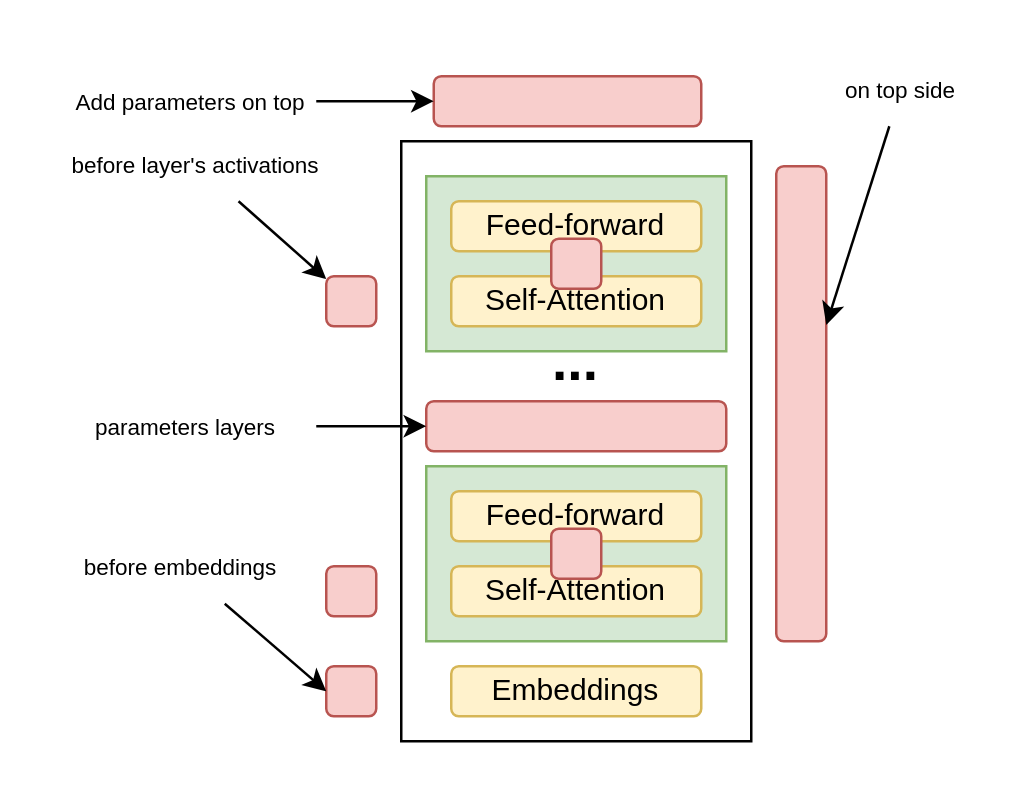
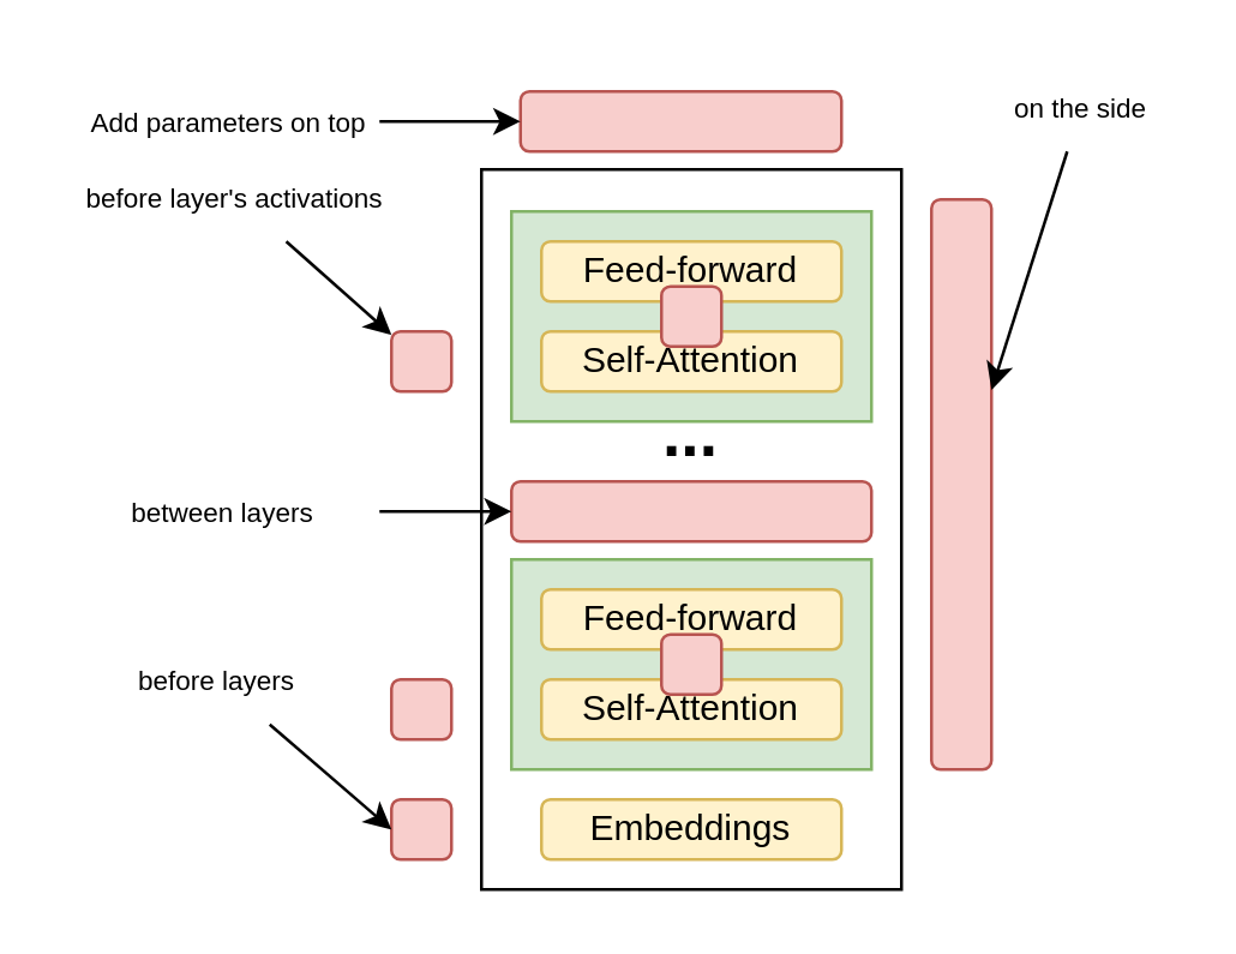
  <mxCell id="0" />
  <mxCell id="1" parent="0" />
  <mxCell id="2" value="" style="rounded=0;whiteSpace=wrap;html=1;" parent="1" vertex="1"><mxGeometry x="160" y="56" width="140" height="240" as="geometry" /></mxCell>
  <mxCell id="3" value="" style="rounded=0;whiteSpace=wrap;html=1;fillColor=#d5e8d4;strokeColor=#82b366;" parent="1" vertex="1"><mxGeometry x="170" y="186" width="120" height="70" as="geometry" /></mxCell>
  <mxCell id="4" value="Self-Attention" style="rounded=1;whiteSpace=wrap;html=1;fillColor=#fff2cc;strokeColor=#d6b656;" parent="1" vertex="1"><mxGeometry x="180" y="226" width="100" height="20" as="geometry" /></mxCell>
  <mxCell id="5" value="Feed-forward" style="rounded=1;whiteSpace=wrap;html=1;fillColor=#fff2cc;strokeColor=#d6b656;" parent="1" vertex="1"><mxGeometry x="180" y="196" width="100" height="20" as="geometry" /></mxCell>
  <mxCell id="6" value="Embeddings" style="rounded=1;whiteSpace=wrap;html=1;fillColor=#fff2cc;strokeColor=#d6b656;" parent="1" vertex="1"><mxGeometry x="180" y="266" width="100" height="20" as="geometry" /></mxCell>
  <mxCell id="7" value="" style="rounded=0;whiteSpace=wrap;html=1;fillColor=#d5e8d4;strokeColor=#82b366;" parent="1" vertex="1"><mxGeometry x="170" y="70" width="120" height="70" as="geometry" /></mxCell>
  <mxCell id="8" value="Self-Attention" style="rounded=1;whiteSpace=wrap;html=1;fillColor=#fff2cc;strokeColor=#d6b656;" parent="1" vertex="1"><mxGeometry x="180" y="110" width="100" height="20" as="geometry" /></mxCell>
  <mxCell id="9" value="Feed-forward" style="rounded=1;whiteSpace=wrap;html=1;fillColor=#fff2cc;strokeColor=#d6b656;" parent="1" vertex="1"><mxGeometry x="180" y="80" width="100" height="20" as="geometry" /></mxCell>
  <mxCell id="10" value="&lt;b&gt;&lt;font style=&quot;font-size: 22px;&quot;&gt;...&lt;/font&gt;&lt;/b&gt;" style="text;html=1;strokeColor=none;fillColor=none;align=center;verticalAlign=middle;whiteSpace=wrap;rounded=0;" parent="1" vertex="1"><mxGeometry x="200" y="130" width="60" height="30" as="geometry" /></mxCell>
  <mxCell id="11" value="" style="rounded=1;whiteSpace=wrap;html=1;fontSize=22;fillColor=#f8cecc;strokeColor=#b85450;" parent="1" vertex="1"><mxGeometry x="220" y="95" width="20" height="20" as="geometry" /></mxCell>
  <mxCell id="12" value="" style="rounded=1;whiteSpace=wrap;html=1;fontSize=22;fillColor=#f8cecc;strokeColor=#b85450;" parent="1" vertex="1"><mxGeometry x="173" y="30" width="107" height="20" as="geometry" /></mxCell>
  <mxCell id="13" value="" style="rounded=1;whiteSpace=wrap;html=1;fontSize=22;fillColor=#f8cecc;strokeColor=#b85450;" parent="1" vertex="1"><mxGeometry x="310" y="66" width="20" height="190" as="geometry" /></mxCell>
  <mxCell id="14" value="" style="rounded=1;whiteSpace=wrap;html=1;fontSize=22;fillColor=#f8cecc;strokeColor=#b85450;" parent="1" vertex="1"><mxGeometry x="130" y="266" width="20" height="20" as="geometry" /></mxCell>
  <mxCell id="15" value="" style="rounded=1;whiteSpace=wrap;html=1;fontSize=22;fillColor=#f8cecc;strokeColor=#b85450;" parent="1" vertex="1"><mxGeometry x="170" y="160" width="120" height="20" as="geometry" /></mxCell>
  <mxCell id="16" value="" style="rounded=1;whiteSpace=wrap;html=1;fontSize=22;fillColor=#f8cecc;strokeColor=#b85450;" parent="1" vertex="1"><mxGeometry x="130" y="226" width="20" height="20" as="geometry" /></mxCell>
  <mxCell id="17" value="" style="rounded=1;whiteSpace=wrap;html=1;fontSize=22;fillColor=#f8cecc;strokeColor=#b85450;" parent="1" vertex="1"><mxGeometry x="130" y="110" width="20" height="20" as="geometry" /></mxCell>
  <mxCell id="18" value="" style="rounded=1;whiteSpace=wrap;html=1;fontSize=22;fillColor=#f8cecc;strokeColor=#b85450;" parent="1" vertex="1"><mxGeometry x="220" y="211" width="20" height="20" as="geometry" /></mxCell>
  <mxCell id="19" value="" style="edgeStyle=orthogonalEdgeStyle;rounded=0;orthogonalLoop=1;jettySize=auto;html=1;fontSize=9;" edge="1" parent="1" source="20" target="12"><mxGeometry relative="1" as="geometry" /></mxCell>
  <mxCell id="20" value="&lt;font style=&quot;font-size: 9px;&quot;&gt;Add parameters on top&lt;/font&gt;" style="text;html=1;strokeColor=none;fillColor=none;align=center;verticalAlign=middle;whiteSpace=wrap;rounded=0;" vertex="1" parent="1"><mxGeometry x="26" y="25" width="100" height="30" as="geometry" /></mxCell>
  <mxCell id="21" value="&lt;font style=&quot;font-size: 9px;&quot;&gt;before layer's activations&lt;/font&gt;" style="text;html=1;strokeColor=none;fillColor=none;align=center;verticalAlign=middle;whiteSpace=wrap;rounded=0;" vertex="1" parent="1"><mxGeometry x="26" y="50" width="104" height="30" as="geometry" /></mxCell>
  <mxCell id="22" value="" style="endArrow=classic;html=1;rounded=0;fontSize=9;" edge="1" parent="1" source="21" target="17"><mxGeometry width="50" height="50" relative="1" as="geometry"><mxPoint x="220" y="166" as="sourcePoint" /><mxPoint x="270" y="116" as="targetPoint" /></mxGeometry></mxCell>
- <mxCell id="23" value="&lt;font style=&quot;font-size: 9px;&quot;&gt;before embeddings&lt;/font&gt;" style="text;html=1;strokeColor=none;fillColor=none;align=center;verticalAlign=middle;whiteSpace=wrap;rounded=0;" vertex="1" parent="1"><mxGeometry x="20" y="211" width="104" height="30" as="geometry" /></mxCell>
+ <mxCell id="23" value="&lt;font style=&quot;font-size: 9px;&quot;&gt;before layers&lt;/font&gt;" style="text;html=1;strokeColor=none;fillColor=none;align=center;verticalAlign=middle;whiteSpace=wrap;rounded=0;" vertex="1" parent="1"><mxGeometry x="20" y="211" width="104" height="30" as="geometry" /></mxCell>
  <mxCell id="24" value="" style="endArrow=classic;html=1;rounded=0;fontSize=9;entryX=0;entryY=0.5;entryDx=0;entryDy=0;" edge="1" parent="1" source="23" target="14"><mxGeometry width="50" height="50" relative="1" as="geometry"><mxPoint x="59.999" y="234.87" as="sourcePoint" /><mxPoint x="95.09" y="265.999" as="targetPoint" /></mxGeometry></mxCell>
  <mxCell id="25" value="" style="edgeStyle=orthogonalEdgeStyle;rounded=0;orthogonalLoop=1;jettySize=auto;html=1;fontSize=9;" edge="1" parent="1" source="26" target="15"><mxGeometry relative="1" as="geometry" /></mxCell>
- <mxCell id="26" value="&lt;font style=&quot;font-size: 9px;&quot;&gt;parameters layers&lt;/font&gt;" style="text;html=1;strokeColor=none;fillColor=none;align=center;verticalAlign=middle;whiteSpace=wrap;rounded=0;" vertex="1" parent="1"><mxGeometry x="22" y="155" width="104" height="30" as="geometry" /></mxCell>
- <mxCell id="27" value="&lt;font style=&quot;font-size: 9px;&quot;&gt;on top side&lt;/font&gt;" style="text;html=1;strokeColor=none;fillColor=none;align=center;verticalAlign=middle;whiteSpace=wrap;rounded=0;" vertex="1" parent="1"><mxGeometry x="330" y="20" width="60" height="30" as="geometry" /></mxCell>
+ <mxCell id="26" value="&lt;font style=&quot;font-size: 9px;&quot;&gt;between layers&lt;/font&gt;" style="text;html=1;strokeColor=none;fillColor=none;align=center;verticalAlign=middle;whiteSpace=wrap;rounded=0;" vertex="1" parent="1"><mxGeometry x="22" y="155" width="104" height="30" as="geometry" /></mxCell>
+ <mxCell id="27" value="&lt;font style=&quot;font-size: 9px;&quot;&gt;on the side&lt;/font&gt;" style="text;html=1;strokeColor=none;fillColor=none;align=center;verticalAlign=middle;whiteSpace=wrap;rounded=0;" vertex="1" parent="1"><mxGeometry x="330" y="20" width="60" height="30" as="geometry" /></mxCell>
  <mxCell id="28" value="" style="endArrow=classic;html=1;rounded=0;fontSize=9;" edge="1" parent="1" source="27" target="13"><mxGeometry width="50" height="50" relative="1" as="geometry"><mxPoint x="350" y="166" as="sourcePoint" /><mxPoint x="400" y="116" as="targetPoint" /></mxGeometry></mxCell>
